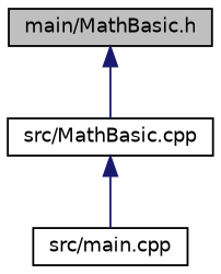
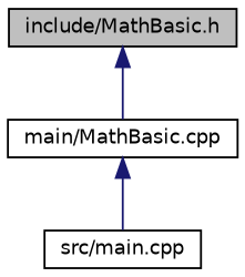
  digraph {
    node [color=black fillcolor=white fontname=Helvetica fontsize=10 shape=record style=filled]
    edge [color=midnightblue dir=back fontname=Helvetica fontsize=10 labelfontname=Helvetica labelfontsize=10 style=solid]
-   n1 [fillcolor=grey75 fontcolor=black height=0.2 label="main/MathBasic.h" width=0.4]
-   n2 [height=0.2 label="src/MathBasic.cpp" width=0.4]
+   n1 [fillcolor=grey75 fontcolor=black height=0.2 label="include/MathBasic.h" width=0.4]
+   n2 [height=0.2 label="main/MathBasic.cpp" width=0.4]
    n3 [height=0.2 label="src/main.cpp" width=0.4]
    n1 -> n2
    n2 -> n3
  }
